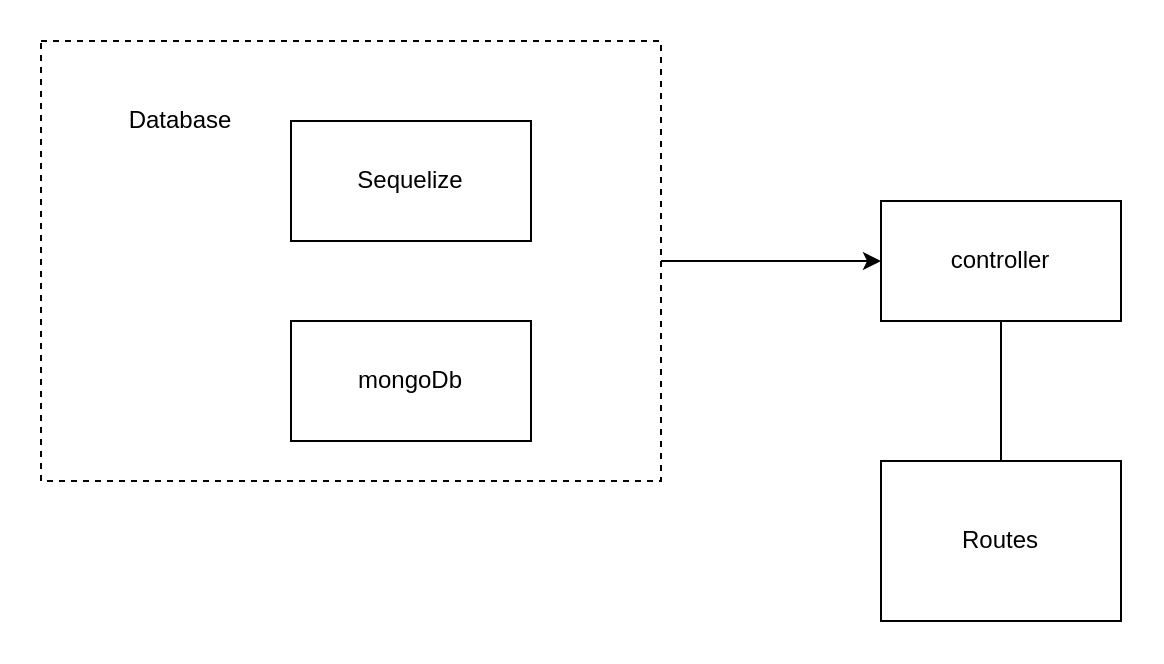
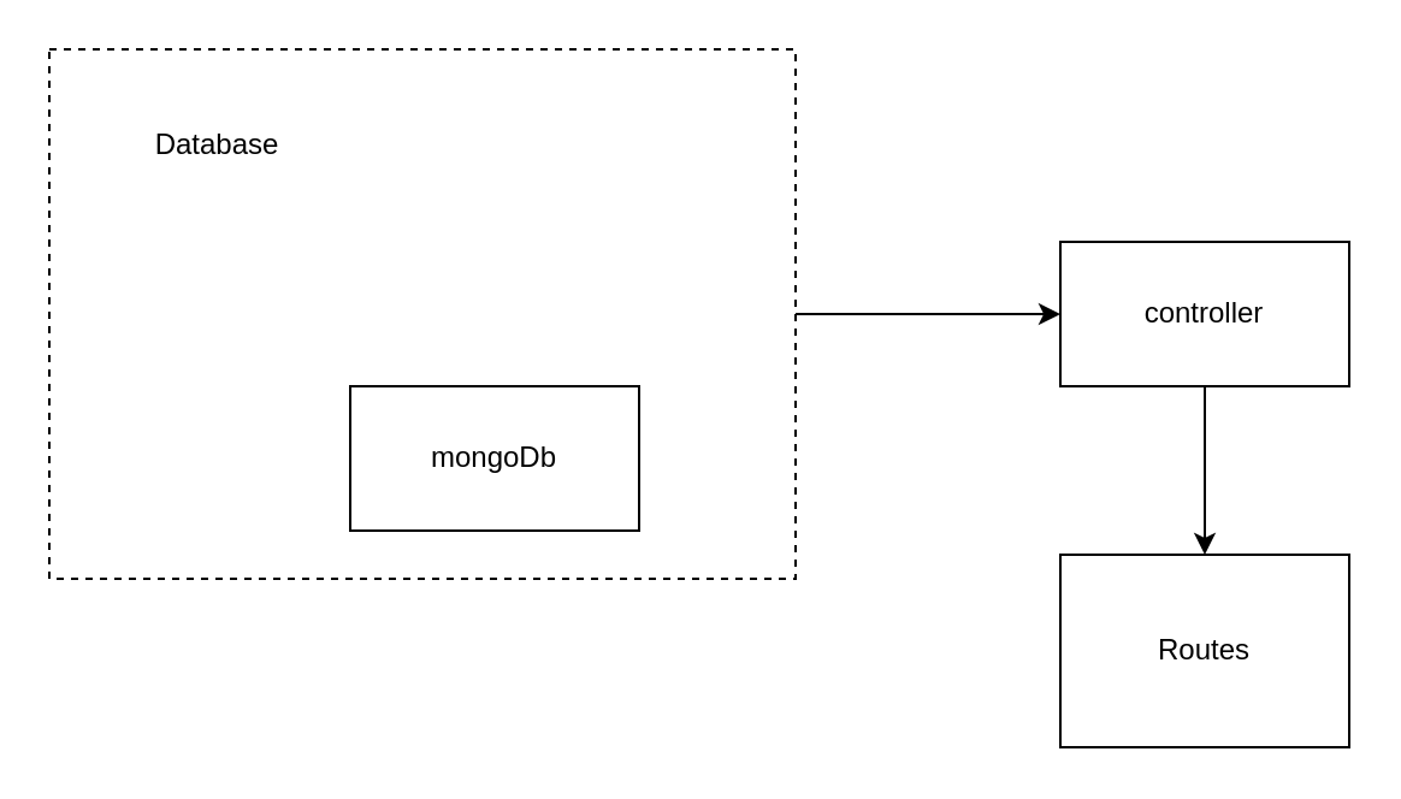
  <mxCell id="0" />
  <mxCell id="1" parent="0" />
  <mxCell id="2" style="edgeStyle=orthogonalEdgeStyle;rounded=0;orthogonalLoop=1;jettySize=auto;html=1;entryX=0;entryY=0.5;entryDx=0;entryDy=0;" edge="1" parent="1" source="3" target="5"><mxGeometry relative="1" as="geometry" /></mxCell>
  <mxCell id="3" value="" style="rounded=0;whiteSpace=wrap;html=1;dashed=1;" vertex="1" parent="1"><mxGeometry x="20" y="20" width="310" height="220" as="geometry" /></mxCell>
- <mxCell id="4" value="" style="edgeStyle=orthogonalEdgeStyle;rounded=0;orthogonalLoop=1;jettySize=auto;html=1;endArrow=none;" edge="1" parent="1" source="5" target="6"><mxGeometry relative="1" as="geometry" /></mxCell>
+ <mxCell id="4" value="" style="edgeStyle=orthogonalEdgeStyle;rounded=0;orthogonalLoop=1;jettySize=auto;html=1;" edge="1" parent="1" source="5" target="6"><mxGeometry relative="1" as="geometry" /></mxCell>
  <mxCell id="5" value="controller" style="rounded=0;whiteSpace=wrap;html=1;gradientColor=none;" vertex="1" parent="1"><mxGeometry x="440" y="100" width="120" height="60" as="geometry" /></mxCell>
  <mxCell id="6" value="Routes" style="rounded=0;whiteSpace=wrap;html=1;" vertex="1" parent="1"><mxGeometry x="440" y="230" width="120" height="80" as="geometry" /></mxCell>
  <mxCell id="7" value="mongoDb" style="rounded=0;whiteSpace=wrap;html=1;" vertex="1" parent="1"><mxGeometry x="145" y="160" width="120" height="60" as="geometry" /></mxCell>
  <mxCell id="8" value="Database" style="text;html=1;strokeColor=none;fillColor=none;align=center;verticalAlign=middle;whiteSpace=wrap;rounded=0;dashed=1;" vertex="1" parent="1"><mxGeometry x="50" y="50" width="80" height="20" as="geometry" /></mxCell>
- <mxCell id="9" value="Sequelize" style="rounded=0;whiteSpace=wrap;html=1;" vertex="1" parent="1"><mxGeometry x="145" y="60" width="120" height="60" as="geometry" /></mxCell>
